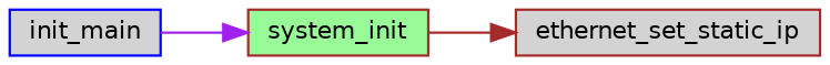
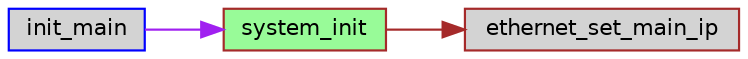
  digraph {
    rankdir=RL
    node [color=brown fillcolor=lightgrey fontname=Helvetica fontsize=10 shape=box style=filled]
    edge [dir=back fontname=Helvetica fontsize=10 labelfontname=Helvetica labelfontsize=10 style=solid]
-   n1 [fontcolor=black height=0.2 label=ethernet_set_static_ip width=0.4]
+   n1 [fontcolor=black height=0.2 label=ethernet_set_main_ip width=0.4]
    n2 [fillcolor=palegreen height=0.2 label=system_init width=0.4]
    n3 [color=blue height=0.2 label=init_main width=0.4]
    n1 -> n2 [color=brown]
    n2 -> n3 [color=purple]
  }
